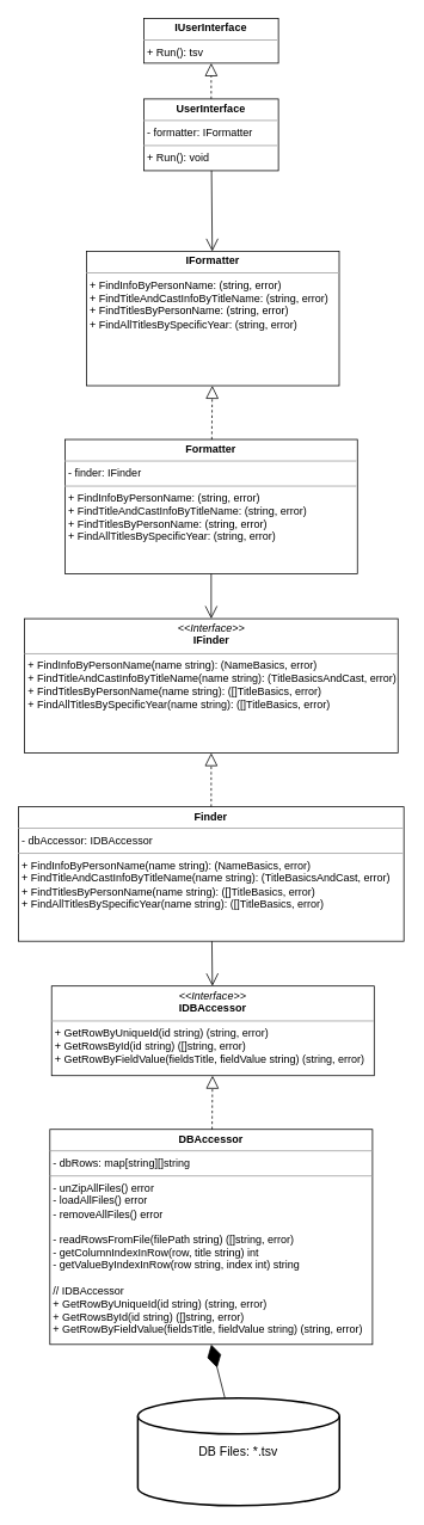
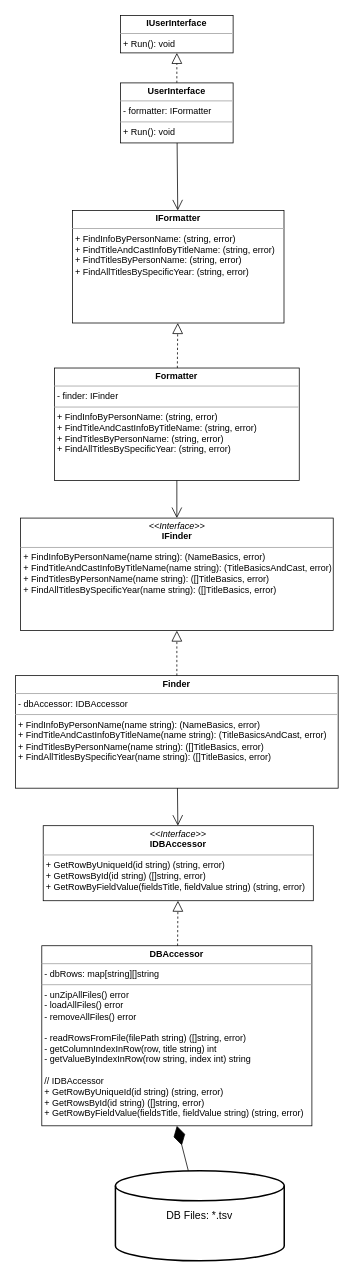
  <mxCell id="0" />
  <mxCell id="1" parent="0" />
  <mxCell id="2" value="&lt;p style=&quot;margin:0px;margin-top:4px;text-align:center;&quot;&gt;&lt;b&gt;Finder&lt;/b&gt;&lt;/p&gt;&lt;hr size=&quot;1&quot;&gt;&lt;p style=&quot;margin:0px;margin-left:4px;&quot;&gt;- dbAccessor: IDBAccessor&lt;/p&gt;&lt;hr size=&quot;1&quot;&gt;&lt;p style=&quot;margin:0px;margin-left:4px;&quot;&gt;+ FindInfoByPersonName(name string): (NameBasics, error)&lt;/p&gt;&lt;p style=&quot;margin:0px;margin-left:4px;&quot;&gt;+ FindTitleAndCastInfoByTitleName(name string): (TitleBasicsAndCast, error)&lt;br&gt;&lt;/p&gt;&lt;p style=&quot;margin:0px;margin-left:4px;&quot;&gt;+ FindTitlesByPersonName(name string): ([]TitleBasics, error)&lt;br&gt;&lt;/p&gt;&lt;p style=&quot;margin:0px;margin-left:4px;&quot;&gt;+ FindAllTitlesBySpecificYear(name string): ([]TitleBasics, error)&lt;br&gt;&lt;/p&gt;" style="verticalAlign=top;align=left;overflow=fill;fontSize=12;fontFamily=Helvetica;html=1;" vertex="1" parent="1"><mxGeometry x="20.13" y="900" width="430" height="150" as="geometry" /></mxCell>
  <mxCell id="3" value="&lt;p style=&quot;margin:0px;margin-top:4px;text-align:center;&quot;&gt;&lt;i&gt;&amp;lt;&amp;lt;Interface&amp;gt;&amp;gt;&lt;/i&gt;&lt;br&gt;&lt;b&gt;IFinder&lt;/b&gt;&lt;/p&gt;&lt;hr size=&quot;1&quot;&gt;&lt;p style=&quot;margin: 0px 0px 0px 4px;&quot;&gt;+ FindInfoByPersonName(name string): (NameBasics, error)&lt;/p&gt;&lt;p style=&quot;margin: 0px 0px 0px 4px;&quot;&gt;+ FindTitleAndCastInfoByTitleName(name string): (TitleBasicsAndCast, error)&lt;br&gt;&lt;/p&gt;&lt;p style=&quot;margin: 0px 0px 0px 4px;&quot;&gt;+ FindTitlesByPersonName(name string): ([]TitleBasics, error)&lt;br&gt;&lt;/p&gt;&lt;p style=&quot;margin: 0px 0px 0px 4px;&quot;&gt;+ FindAllTitlesBySpecificYear(name string): ([]TitleBasics, error)&lt;/p&gt;" style="verticalAlign=top;align=left;overflow=fill;fontSize=12;fontFamily=Helvetica;html=1;" vertex="1" parent="1"><mxGeometry x="26.7" y="690" width="416.86" height="150" as="geometry" /></mxCell>
  <mxCell id="4" value="" style="endArrow=block;dashed=1;endFill=0;endSize=12;html=1;rounded=0;" edge="1" parent="1" source="2" target="3"><mxGeometry width="160" relative="1" as="geometry"><mxPoint x="202" y="920" as="sourcePoint" /><mxPoint x="462" y="1050" as="targetPoint" /></mxGeometry></mxCell>
  <mxCell id="5" value="&lt;font style=&quot;font-size: 14px;&quot;&gt;DB Files: *.tsv&lt;/font&gt;" style="strokeWidth=2;html=1;shape=mxgraph.flowchart.database;whiteSpace=wrap;" vertex="1" parent="1"><mxGeometry x="153.26" y="1560" width="225" height="120" as="geometry" /></mxCell>
  <mxCell id="6" value="&lt;p style=&quot;margin:0px;margin-top:4px;text-align:center;&quot;&gt;&lt;i&gt;&amp;lt;&amp;lt;Interface&amp;gt;&amp;gt;&lt;/i&gt;&lt;br&gt;&lt;b&gt;IDBAccessor&lt;/b&gt;&lt;/p&gt;&lt;hr size=&quot;1&quot;&gt;&lt;p style=&quot;margin:0px;margin-left:4px;&quot;&gt;&lt;span style=&quot;background-color: initial;&quot;&gt;+ GetRowByUniqueId(id string) (string, error)&lt;/span&gt;&lt;br&gt;&lt;/p&gt;&lt;p style=&quot;margin:0px;margin-left:4px;&quot;&gt;+ GetRowsById(id string) ([]string, error)&lt;/p&gt;&lt;p style=&quot;margin:0px;margin-left:4px;&quot;&gt;+ GetRowByFieldValue(fieldsTitle, fieldValue string) (string, error)&lt;/p&gt;" style="verticalAlign=top;align=left;overflow=fill;fontSize=12;fontFamily=Helvetica;html=1;" vertex="1" parent="1"><mxGeometry x="57.01" y="1100" width="359.99" height="100" as="geometry" /></mxCell>
- <mxCell id="7" value="&lt;p style=&quot;margin:0px;margin-top:4px;text-align:center;&quot;&gt;&lt;b&gt;IUserInterface&lt;/b&gt;&lt;/p&gt;&lt;hr size=&quot;1&quot;&gt;&lt;p style=&quot;margin:0px;margin-left:4px;&quot;&gt;+ Run(): tsv&lt;br&gt;&lt;/p&gt;" style="verticalAlign=top;align=left;overflow=fill;fontSize=12;fontFamily=Helvetica;html=1;" vertex="1" parent="1"><mxGeometry x="160.13" y="20" width="150" height="50" as="geometry" /></mxCell>
+ <mxCell id="7" value="&lt;p style=&quot;margin:0px;margin-top:4px;text-align:center;&quot;&gt;&lt;b&gt;IUserInterface&lt;/b&gt;&lt;/p&gt;&lt;hr size=&quot;1&quot;&gt;&lt;p style=&quot;margin:0px;margin-left:4px;&quot;&gt;+ Run(): void&lt;br&gt;&lt;/p&gt;" style="verticalAlign=top;align=left;overflow=fill;fontSize=12;fontFamily=Helvetica;html=1;" vertex="1" parent="1"><mxGeometry x="160.13" y="20" width="150" height="50" as="geometry" /></mxCell>
  <mxCell id="8" value="" style="endArrow=block;dashed=1;endFill=0;endSize=12;html=1;rounded=0;" edge="1" parent="1" source="17" target="7"><mxGeometry width="160" relative="1" as="geometry"><mxPoint x="235.13" y="120" as="sourcePoint" /><mxPoint x="-62.37" y="0" as="targetPoint" /><Array as="points" /></mxGeometry></mxCell>
  <mxCell id="9" value="&lt;p style=&quot;margin:0px;margin-top:4px;text-align:center;&quot;&gt;&lt;b&gt;DBAccessor&lt;/b&gt;&lt;/p&gt;&lt;hr size=&quot;1&quot;&gt;&lt;p style=&quot;margin:0px;margin-left:4px;&quot;&gt;- dbRows: map[string][]string&lt;/p&gt;&lt;hr size=&quot;1&quot;&gt;&lt;p style=&quot;margin: 0px 0px 0px 4px;&quot;&gt;- u&lt;span style=&quot;background-color: initial;&quot;&gt;nZipAllFiles() error&lt;/span&gt;&lt;/p&gt;&lt;p style=&quot;margin: 0px 0px 0px 4px;&quot;&gt;- loadAllFiles() error&lt;/p&gt;&lt;p style=&quot;margin: 0px 0px 0px 4px;&quot;&gt;- removeAllFiles() error&lt;/p&gt;&lt;p style=&quot;margin: 0px 0px 0px 4px;&quot;&gt;&lt;br&gt;&lt;/p&gt;&lt;p style=&quot;margin: 0px 0px 0px 4px;&quot;&gt;- readRowsFromFile(filePath string) ([]string, error)&lt;/p&gt;&lt;p style=&quot;margin: 0px 0px 0px 4px;&quot;&gt;- getColumnIndexInRow(row, title string) int&lt;/p&gt;&lt;p style=&quot;margin: 0px 0px 0px 4px;&quot;&gt;- getValueByIndexInRow(row string, index int) string&lt;/p&gt;&lt;p style=&quot;margin: 0px 0px 0px 4px;&quot;&gt;&lt;br&gt;&lt;/p&gt;&lt;p style=&quot;margin: 0px 0px 0px 4px;&quot;&gt;// IDBAccessor&lt;br&gt;&lt;/p&gt;&lt;p style=&quot;margin: 0px 0px 0px 4px;&quot;&gt;+ GetRowByUniqueId(id string) (string, error)&lt;/p&gt;&lt;p style=&quot;margin: 0px 0px 0px 4px;&quot;&gt;+ GetRowsById(id string) ([]string, error)&lt;/p&gt;&lt;p style=&quot;margin: 0px 0px 0px 4px;&quot;&gt;+ GetRowByFieldValue(fieldsTitle, fieldValue string) (string, error)&lt;/p&gt;" style="verticalAlign=top;align=left;overflow=fill;fontSize=12;fontFamily=Helvetica;html=1;" vertex="1" parent="1"><mxGeometry x="55.14" y="1260" width="359.99" height="240" as="geometry" /></mxCell>
  <mxCell id="10" value="" style="endArrow=block;dashed=1;endFill=0;endSize=12;html=1;rounded=0;" edge="1" parent="1" source="9" target="6"><mxGeometry width="160" relative="1" as="geometry"><mxPoint x="459.01" y="1530" as="sourcePoint" /><mxPoint x="709.01" y="1150" as="targetPoint" /><Array as="points" /></mxGeometry></mxCell>
  <mxCell id="11" value="" style="endArrow=diamondThin;endFill=1;endSize=24;html=1;rounded=0;fontSize=14;entryX=0.5;entryY=1;entryDx=0;entryDy=0;" edge="1" parent="1" source="5" target="9"><mxGeometry width="160" relative="1" as="geometry"><mxPoint x="312.01" y="1720" as="sourcePoint" /><mxPoint x="472.01" y="1720" as="targetPoint" /></mxGeometry></mxCell>
  <mxCell id="12" value="" style="endArrow=open;endFill=1;endSize=12;html=1;rounded=0;fontSize=14;" edge="1" parent="1" source="2" target="6"><mxGeometry width="160" relative="1" as="geometry"><mxPoint x="252" as="sourcePoint" y="1090" /><mxPoint x="412" as="targetPoint" y="1090" /></mxGeometry></mxCell>
  <mxCell id="13" value="&lt;p style=&quot;margin:0px;margin-top:4px;text-align:center;&quot;&gt;&lt;b&gt;IFormatter&lt;/b&gt;&lt;/p&gt;&lt;hr size=&quot;1&quot;&gt;&lt;p style=&quot;margin: 0px 0px 0px 4px;&quot;&gt;+ FindInfoByPersonName: (string, error)&lt;/p&gt;&lt;p style=&quot;margin: 0px 0px 0px 4px;&quot;&gt;+ FindTitleAndCastInfoByTitleName: (string, error)&lt;br&gt;&lt;/p&gt;&lt;p style=&quot;margin: 0px 0px 0px 4px;&quot;&gt;+ FindTitlesByPersonName: (string, error)&lt;br&gt;&lt;/p&gt;&lt;p style=&quot;margin: 0px 0px 0px 4px;&quot;&gt;+ FindAllTitlesBySpecificYear: (string, error)&lt;/p&gt;" style="verticalAlign=top;align=left;overflow=fill;fontSize=12;fontFamily=Helvetica;html=1;" vertex="1" parent="1"><mxGeometry x="96.07" y="280" width="281.87" height="150" as="geometry" /></mxCell>
  <mxCell id="14" value="&lt;p style=&quot;margin:0px;margin-top:4px;text-align:center;&quot;&gt;&lt;b&gt;Formatter&lt;/b&gt;&lt;/p&gt;&lt;hr size=&quot;1&quot;&gt;&lt;p style=&quot;margin:0px;margin-left:4px;&quot;&gt;- finder: IFinder&lt;/p&gt;&lt;hr size=&quot;1&quot;&gt;&lt;p style=&quot;margin: 0px 0px 0px 4px;&quot;&gt;+ FindInfoByPersonName: (string, error)&lt;/p&gt;&lt;p style=&quot;margin: 0px 0px 0px 4px;&quot;&gt;+ FindTitleAndCastInfoByTitleName: (string, error)&lt;br&gt;&lt;/p&gt;&lt;p style=&quot;margin: 0px 0px 0px 4px;&quot;&gt;+ FindTitlesByPersonName: (string, error)&lt;br&gt;&lt;/p&gt;&lt;p style=&quot;margin: 0px 0px 0px 4px;&quot;&gt;+ FindAllTitlesBySpecificYear: (string, error)&lt;/p&gt;" style="verticalAlign=top;align=left;overflow=fill;fontSize=12;fontFamily=Helvetica;html=1;" vertex="1" parent="1"><mxGeometry x="72.01" y="490" width="326.25" height="150" as="geometry" /></mxCell>
  <mxCell id="15" value="" style="endArrow=open;endFill=1;endSize=12;html=1;rounded=0;fontSize=14;" edge="1" parent="1" source="14" target="3"><mxGeometry width="160" relative="1" as="geometry"><mxPoint x="882.005" y="1080" as="sourcePoint" /><mxPoint x="882.005" y="1150" as="targetPoint" /></mxGeometry></mxCell>
  <mxCell id="16" value="" style="endArrow=block;dashed=1;endFill=0;endSize=12;html=1;rounded=0;" edge="1" parent="1" source="14" target="13"><mxGeometry width="160" relative="1" as="geometry"><mxPoint x="862" y="1220" as="sourcePoint" /><mxPoint x="935.75" y="1220" as="targetPoint" /></mxGeometry></mxCell>
  <mxCell id="17" value="&lt;p style=&quot;margin:0px;margin-top:4px;text-align:center;&quot;&gt;&lt;b&gt;UserInterface&lt;/b&gt;&lt;/p&gt;&lt;hr size=&quot;1&quot;&gt;&lt;p style=&quot;margin:0px;margin-left:4px;&quot;&gt;- formatter: IFormatter&lt;/p&gt;&lt;hr size=&quot;1&quot;&gt;&lt;p style=&quot;margin: 0px 0px 0px 4px;&quot;&gt;+ Run(): void&lt;/p&gt;" style="verticalAlign=top;align=left;overflow=fill;fontSize=12;fontFamily=Helvetica;html=1;" vertex="1" parent="1"><mxGeometry x="160.13" y="110" width="150" height="80" as="geometry" /></mxCell>
  <mxCell id="18" value="" style="endArrow=open;endFill=1;endSize=12;html=1;rounded=0;fontSize=14;" edge="1" parent="1" source="17" target="13"><mxGeometry width="160" relative="1" as="geometry"><mxPoint x="842" y="630" as="sourcePoint" /><mxPoint x="772" y="630" as="targetPoint" /></mxGeometry></mxCell>
